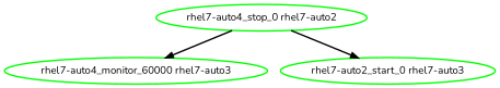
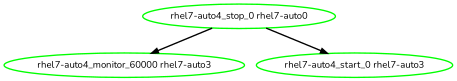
  digraph {
    fontname=Nunito
    node [color=green fontcolor=black fontname=Nunito style=bold]
    edge [fontname=Nunito style=bold]
-   "rhel7-auto4_stop_0 rhel7-auto2"
+   "rhel7-auto4_stop_0 rhel7-auto2" [label="rhel7-auto4_stop_0 rhel7-auto0"]
    "rhel7-auto4_monitor_60000 rhel7-auto3"
-   "rhel7-auto4_start_0 rhel7-auto3" [label="rhel7-auto2_start_0 rhel7-auto3"]
+   "rhel7-auto4_start_0 rhel7-auto3"
    "rhel7-auto4_stop_0 rhel7-auto2" -> "rhel7-auto4_monitor_60000 rhel7-auto3"
    "rhel7-auto4_stop_0 rhel7-auto2" -> "rhel7-auto4_start_0 rhel7-auto3"
  }
